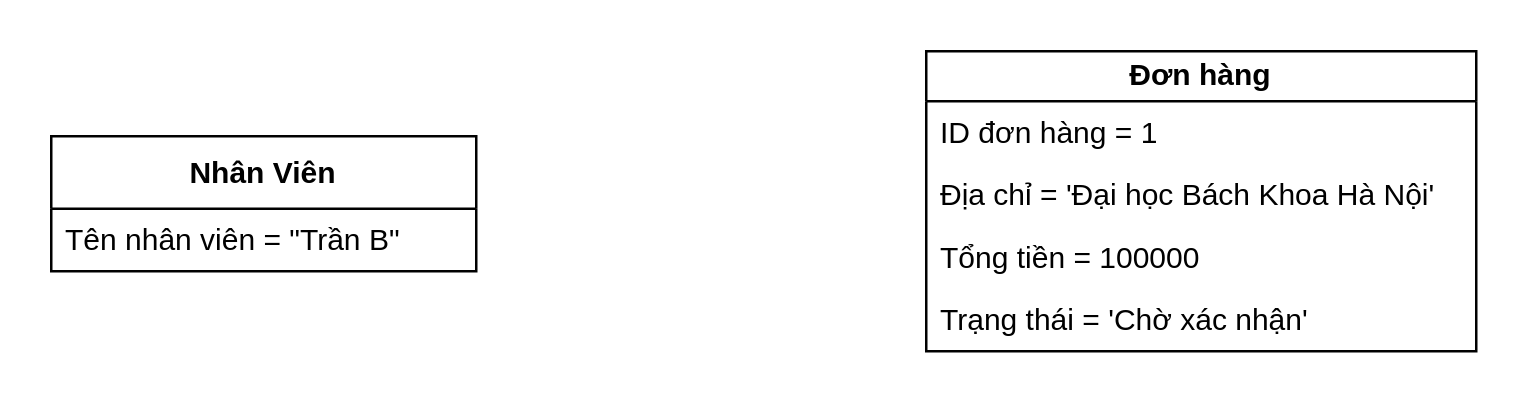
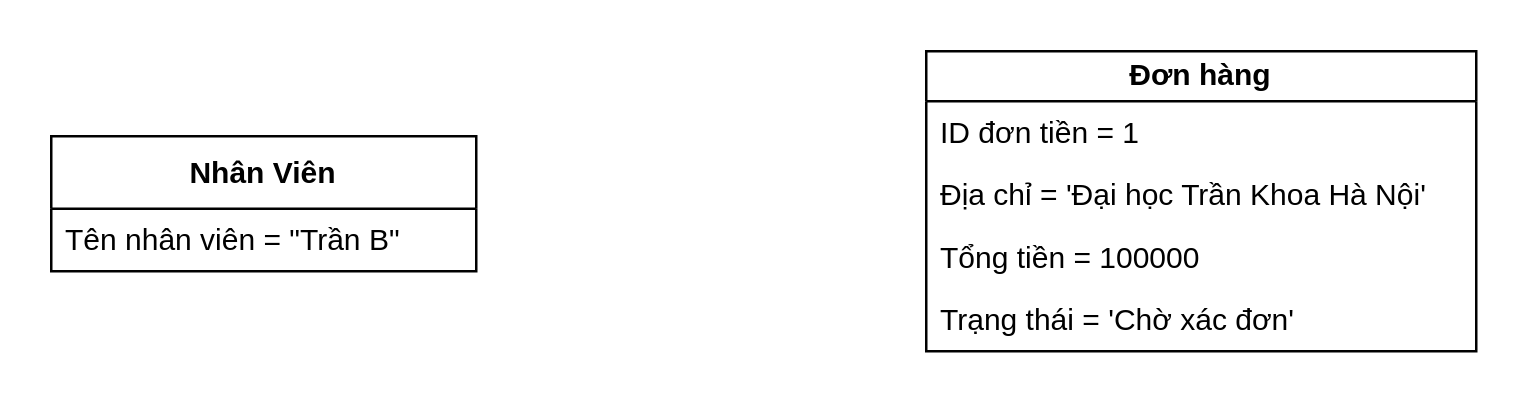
  <mxCell id="0" />
  <mxCell id="1" parent="0" />
  <mxCell id="2" value="Nhân Viên" style="swimlane;fontStyle=1;align=center;verticalAlign=middle;childLayout=stackLayout;horizontal=1;startSize=29;horizontalStack=0;resizeParent=1;resizeParentMax=0;resizeLast=0;collapsible=0;marginBottom=0;html=1;whiteSpace=wrap;" vertex="1" parent="1"><mxGeometry x="20" y="54" width="170" height="54" as="geometry" /></mxCell>
  <mxCell id="3" value="Tên nhân viên = &quot;Trần B&quot;" style="text;html=1;strokeColor=none;fillColor=none;align=left;verticalAlign=middle;spacingLeft=4;spacingRight=4;overflow=hidden;rotatable=0;points=[[0,0.5],[1,0.5]];portConstraint=eastwest;whiteSpace=wrap;" vertex="1" parent="2"><mxGeometry y="29" width="170" height="25" as="geometry" /></mxCell>
  <mxCell id="4" value="Đơn hàng" style="swimlane;fontStyle=1;align=center;verticalAlign=middle;childLayout=stackLayout;horizontal=1;startSize=20;horizontalStack=0;resizeParent=1;resizeParentMax=0;resizeLast=0;collapsible=0;marginBottom=0;html=1;whiteSpace=wrap;" vertex="1" parent="1"><mxGeometry x="370" y="20" width="220" height="120" as="geometry" /></mxCell>
- <mxCell id="5" value="ID đơn hàng = 1" style="text;html=1;strokeColor=none;fillColor=none;align=left;verticalAlign=middle;spacingLeft=4;spacingRight=4;overflow=hidden;rotatable=0;points=[[0,0.5],[1,0.5]];portConstraint=eastwest;whiteSpace=wrap;" vertex="1" parent="4"><mxGeometry y="20" width="220" height="25" as="geometry" /></mxCell>
- <mxCell id="6" value="Địa chỉ = 'Đại học Bách Khoa Hà Nội'" style="text;html=1;strokeColor=none;fillColor=none;align=left;verticalAlign=middle;spacingLeft=4;spacingRight=4;overflow=hidden;rotatable=0;points=[[0,0.5],[1,0.5]];portConstraint=eastwest;whiteSpace=wrap;" vertex="1" parent="4"><mxGeometry y="45" width="220" height="25" as="geometry" /></mxCell>
+ <mxCell id="5" value="ID đơn tiền = 1" style="text;html=1;strokeColor=none;fillColor=none;align=left;verticalAlign=middle;spacingLeft=4;spacingRight=4;overflow=hidden;rotatable=0;points=[[0,0.5],[1,0.5]];portConstraint=eastwest;whiteSpace=wrap;" vertex="1" parent="4"><mxGeometry y="20" width="220" height="25" as="geometry" /></mxCell>
+ <mxCell id="6" value="Địa chỉ = 'Đại học Trần Khoa Hà Nội'" style="text;html=1;strokeColor=none;fillColor=none;align=left;verticalAlign=middle;spacingLeft=4;spacingRight=4;overflow=hidden;rotatable=0;points=[[0,0.5],[1,0.5]];portConstraint=eastwest;whiteSpace=wrap;" vertex="1" parent="4"><mxGeometry y="45" width="220" height="25" as="geometry" /></mxCell>
  <mxCell id="7" value="Tổng tiền = 100000" style="text;html=1;strokeColor=none;fillColor=none;align=left;verticalAlign=middle;spacingLeft=4;spacingRight=4;overflow=hidden;rotatable=0;points=[[0,0.5],[1,0.5]];portConstraint=eastwest;whiteSpace=wrap;" vertex="1" parent="4"><mxGeometry y="70" width="220" height="25" as="geometry" /></mxCell>
- <mxCell id="8" value="Trạng thái = 'Chờ xác nhận'" style="text;html=1;strokeColor=none;fillColor=none;align=left;verticalAlign=middle;spacingLeft=4;spacingRight=4;overflow=hidden;rotatable=0;points=[[0,0.5],[1,0.5]];portConstraint=eastwest;whiteSpace=wrap;" vertex="1" parent="4"><mxGeometry y="95" width="220" height="25" as="geometry" /></mxCell>
+ <mxCell id="8" value="Trạng thái = 'Chờ xác đơn'" style="text;html=1;strokeColor=none;fillColor=none;align=left;verticalAlign=middle;spacingLeft=4;spacingRight=4;overflow=hidden;rotatable=0;points=[[0,0.5],[1,0.5]];portConstraint=eastwest;whiteSpace=wrap;" vertex="1" parent="4"><mxGeometry y="95" width="220" height="25" as="geometry" /></mxCell>
